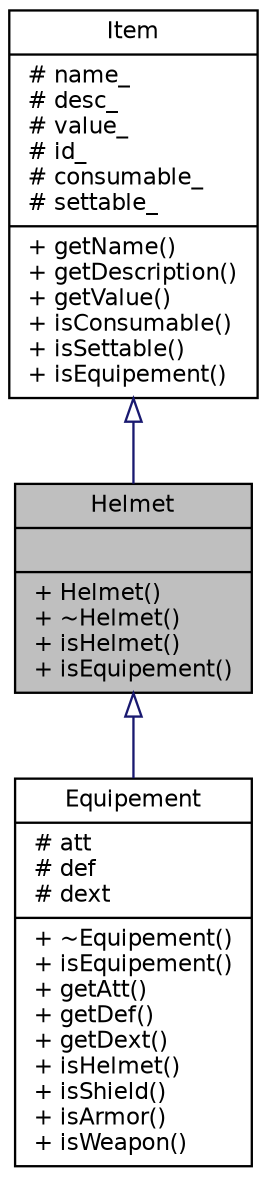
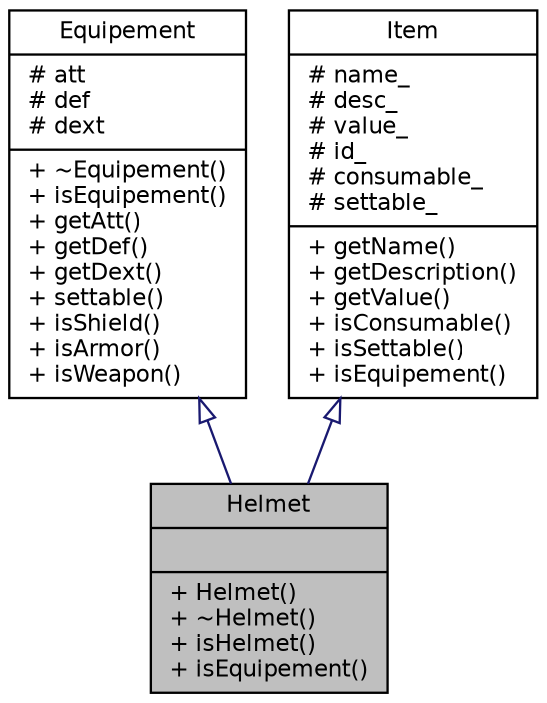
  digraph {
    node [color=black fillcolor=white fontname=Helvetica fontsize=10 shape=record style=filled]
    edge [arrowtail=onormal color=midnightblue dir=back fontname=Helvetica fontsize=10 labelfontname=Helvetica labelfontsize=10 style=solid]
    n1 [fillcolor=grey75 fontcolor=black height=0.2 label="{Helmet\n||+ Helmet()\l+ ~Helmet()\l+ isHelmet()\l+ isEquipement()\l}" width=0.4]
-   n2 [height=0.2 label="{Equipement\n|# att\l# def\l# dext\l|+ ~Equipement()\l+ isEquipement()\l+ getAtt()\l+ getDef()\l+ getDext()\l+ isHelmet()\l+ isShield()\l+ isArmor()\l+ isWeapon()\l}" width=0.4]
+   n2 [height=0.2 label="{Equipement\n|# att\l# def\l# dext\l|+ ~Equipement()\l+ isEquipement()\l+ getAtt()\l+ getDef()\l+ getDext()\l+ settable()\l+ isShield()\l+ isArmor()\l+ isWeapon()\l}" width=0.4]
    n3 [height=0.2 label="{Item\n|# name_\l# desc_\l# value_\l# id_\l# consumable_\l# settable_\l|+ getName()\l+ getDescription()\l+ getValue()\l+ isConsumable()\l+ isSettable()\l+ isEquipement()\l}" width=0.4]
-   n1 -> n2
+   n2 -> n1
    n3 -> n1
  }
